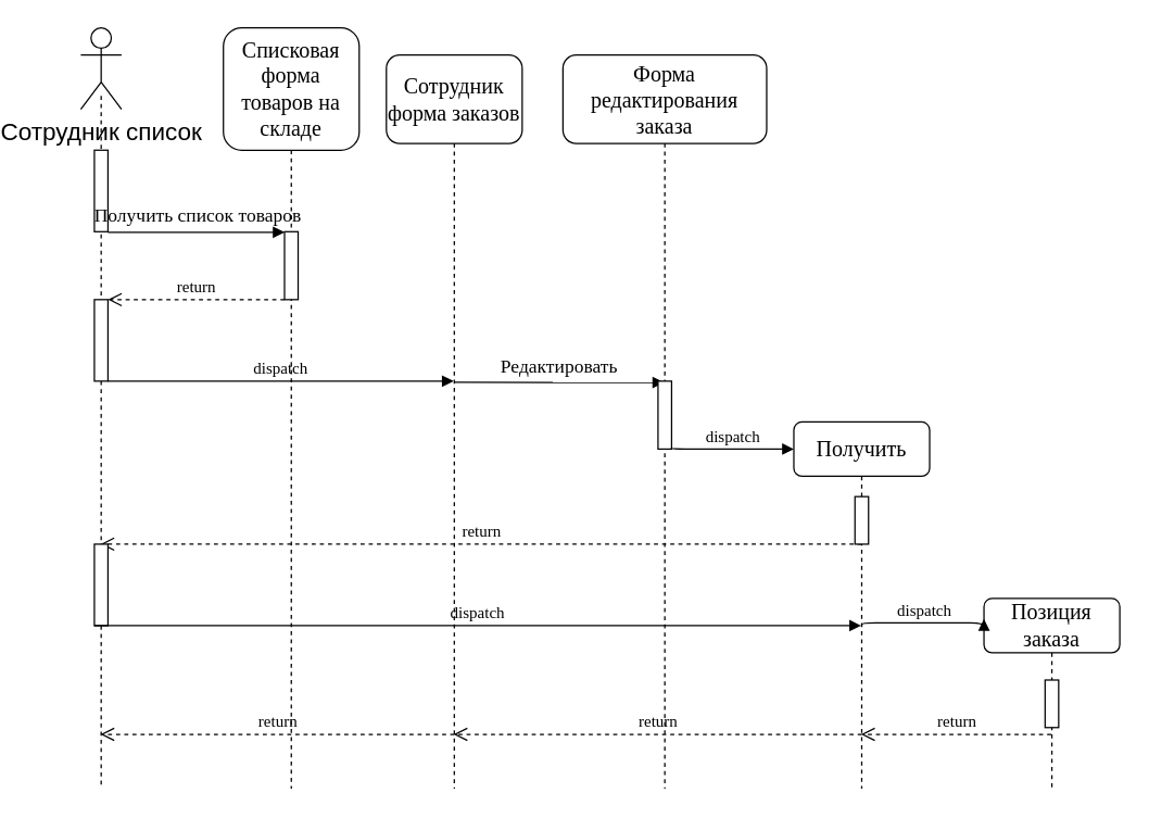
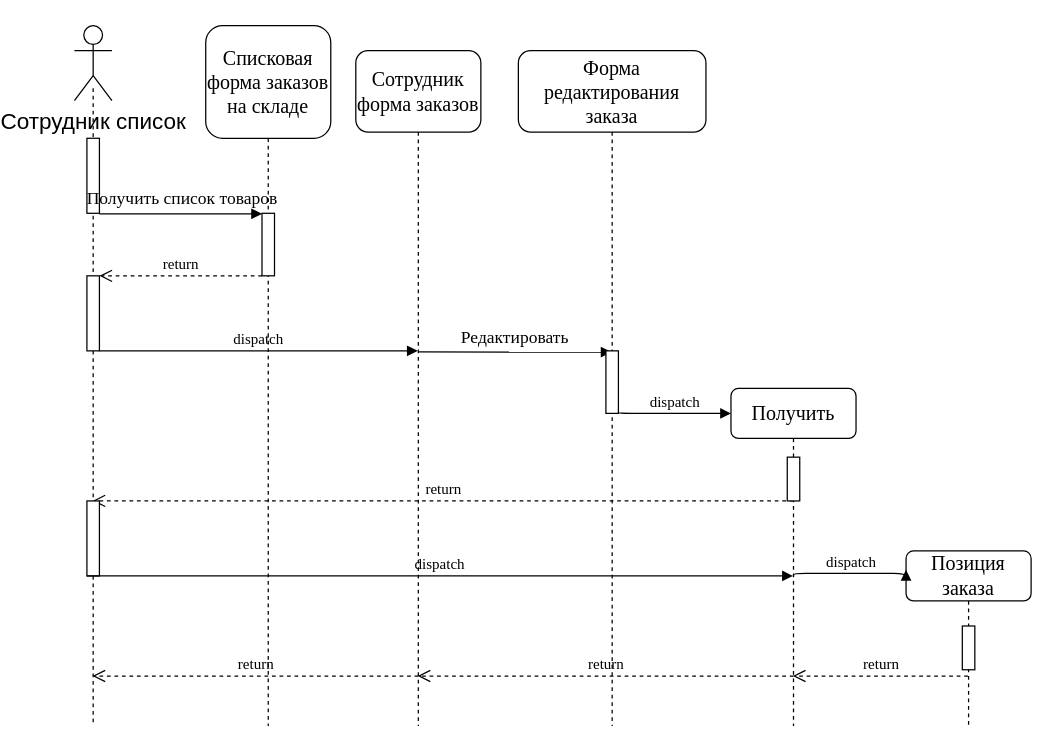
  <mxCell id="0" />
  <mxCell id="1" parent="0" />
- <mxCell id="2" value="&lt;font style=&quot;font-size: 16px;&quot;&gt;Списковая форма товаров на складе&lt;/font&gt;" style="shape=umlLifeline;perimeter=lifelinePerimeter;whiteSpace=wrap;html=1;container=1;collapsible=0;recursiveResize=0;outlineConnect=0;rounded=1;shadow=0;comic=0;labelBackgroundColor=none;strokeWidth=1;fontFamily=Verdana;fontSize=12;align=center;size=90;" parent="1" vertex="1"><mxGeometry x="160" y="20" width="100" height="560" as="geometry" /></mxCell>
+ <mxCell id="2" value="&lt;font style=&quot;font-size: 16px;&quot;&gt;Списковая форма заказов на складе&lt;/font&gt;" style="shape=umlLifeline;perimeter=lifelinePerimeter;whiteSpace=wrap;html=1;container=1;collapsible=0;recursiveResize=0;outlineConnect=0;rounded=1;shadow=0;comic=0;labelBackgroundColor=none;strokeWidth=1;fontFamily=Verdana;fontSize=12;align=center;size=90;" parent="1" vertex="1"><mxGeometry x="160" y="20" width="100" height="560" as="geometry" /></mxCell>
  <mxCell id="3" value="" style="html=1;points=[];perimeter=orthogonalPerimeter;rounded=0;shadow=0;comic=0;labelBackgroundColor=none;strokeWidth=1;fontFamily=Verdana;fontSize=12;align=center;" parent="2" vertex="1"><mxGeometry x="45" y="150" width="10" height="50" as="geometry" /></mxCell>
  <mxCell id="4" value="return" style="html=1;verticalAlign=bottom;endArrow=open;dashed=1;endSize=8;labelBackgroundColor=none;fontFamily=Verdana;fontSize=12;edgeStyle=elbowEdgeStyle;elbow=vertical;" edge="1" parent="2" target="14"><mxGeometry relative="1" as="geometry"><mxPoint x="40" y="520" as="targetPoint" /><Array as="points"><mxPoint x="115" y="520" /><mxPoint x="145" y="520" /></Array><mxPoint x="170" y="520" as="sourcePoint" /></mxGeometry></mxCell>
  <mxCell id="5" value="&lt;font style=&quot;font-size: 16px;&quot;&gt;Сотрудник форма заказов&lt;/font&gt;" style="shape=umlLifeline;perimeter=lifelinePerimeter;whiteSpace=wrap;html=1;container=1;collapsible=0;recursiveResize=0;outlineConnect=0;rounded=1;shadow=0;comic=0;labelBackgroundColor=none;strokeWidth=1;fontFamily=Verdana;fontSize=12;align=center;size=65;" parent="1" vertex="1"><mxGeometry x="280" y="40" width="100" height="540" as="geometry" /></mxCell>
  <mxCell id="6" value="&lt;font style=&quot;font-size: 16px;&quot;&gt;Форма редактирования заказа&lt;/font&gt;" style="shape=umlLifeline;perimeter=lifelinePerimeter;whiteSpace=wrap;html=1;container=1;collapsible=0;recursiveResize=0;outlineConnect=0;rounded=1;shadow=0;comic=0;labelBackgroundColor=none;strokeWidth=1;fontFamily=Verdana;fontSize=12;align=center;size=65;" parent="1" vertex="1"><mxGeometry x="410" y="40" width="150" height="540" as="geometry" /></mxCell>
  <mxCell id="7" value="&lt;font style=&quot;font-size: 14px;&quot;&gt;Редактировать&lt;/font&gt;" style="html=1;verticalAlign=bottom;endArrow=block;labelBackgroundColor=none;fontFamily=Verdana;fontSize=12;edgeStyle=elbowEdgeStyle;elbow=vertical;" edge="1" parent="6" target="6"><mxGeometry relative="1" as="geometry"><mxPoint x="-80" y="240.86" as="sourcePoint" /><mxPoint x="70" y="240.43" as="targetPoint" /></mxGeometry></mxCell>
  <mxCell id="8" value="" style="html=1;points=[];perimeter=orthogonalPerimeter;rounded=0;shadow=0;comic=0;labelBackgroundColor=none;strokeWidth=1;fontFamily=Verdana;fontSize=12;align=center;" vertex="1" parent="6"><mxGeometry x="70" y="240" width="10" height="50" as="geometry" /></mxCell>
  <mxCell id="9" value="dispatch" style="html=1;verticalAlign=bottom;endArrow=block;labelBackgroundColor=none;fontFamily=Verdana;fontSize=12;edgeStyle=elbowEdgeStyle;elbow=vertical;" edge="1" parent="6"><mxGeometry relative="1" as="geometry"><mxPoint x="80" y="289" as="sourcePoint" /><mxPoint x="170" y="290" as="targetPoint" /></mxGeometry></mxCell>
  <mxCell id="10" value="return" style="html=1;verticalAlign=bottom;endArrow=open;dashed=1;endSize=8;labelBackgroundColor=none;fontFamily=Verdana;fontSize=12;edgeStyle=elbowEdgeStyle;elbow=vertical;" edge="1" parent="6" target="14"><mxGeometry relative="1" as="geometry"><mxPoint x="90" y="360" as="targetPoint" /><Array as="points"><mxPoint x="165" y="360" /><mxPoint x="195" y="360" /></Array><mxPoint x="220" y="360" as="sourcePoint" /></mxGeometry></mxCell>
  <mxCell id="11" value="return" style="html=1;verticalAlign=bottom;endArrow=open;dashed=1;endSize=8;labelBackgroundColor=none;fontFamily=Verdana;fontSize=12;edgeStyle=elbowEdgeStyle;elbow=vertical;" edge="1" parent="6" target="5"><mxGeometry relative="1" as="geometry"><mxPoint x="90" y="500" as="targetPoint" /><Array as="points"><mxPoint x="165" y="500" /><mxPoint x="195" y="500" /></Array><mxPoint x="220" y="500" as="sourcePoint" /></mxGeometry></mxCell>
  <mxCell id="12" value="&lt;font style=&quot;font-size: 16px;&quot;&gt;Получить&lt;/font&gt;" style="shape=umlLifeline;perimeter=lifelinePerimeter;whiteSpace=wrap;html=1;container=1;collapsible=0;recursiveResize=0;outlineConnect=0;rounded=1;shadow=0;comic=0;labelBackgroundColor=none;strokeWidth=1;fontFamily=Verdana;fontSize=12;align=center;" parent="1" vertex="1"><mxGeometry x="580" y="310" width="100" height="270" as="geometry" /></mxCell>
  <mxCell id="13" value="" style="html=1;points=[];perimeter=orthogonalPerimeter;rounded=0;shadow=0;comic=0;labelBackgroundColor=none;strokeWidth=1;fontFamily=Verdana;fontSize=12;align=center;" vertex="1" parent="12"><mxGeometry x="45" y="55" width="10" height="35" as="geometry" /></mxCell>
  <mxCell id="14" value="" style="shape=umlLifeline;perimeter=lifelinePerimeter;whiteSpace=wrap;html=1;container=1;collapsible=0;recursiveResize=0;outlineConnect=0;rounded=1;shadow=0;comic=0;labelBackgroundColor=none;strokeWidth=1;fontFamily=Verdana;fontSize=12;align=center;size=0;" parent="1" vertex="1"><mxGeometry x="20" y="70" width="100" height="510" as="geometry" /></mxCell>
  <mxCell id="15" value="" style="html=1;points=[];perimeter=orthogonalPerimeter;rounded=0;shadow=0;comic=0;labelBackgroundColor=none;strokeWidth=1;fontFamily=Verdana;fontSize=12;align=center;" parent="14" vertex="1"><mxGeometry x="45" y="40" width="10" height="60" as="geometry" /></mxCell>
  <mxCell id="16" value="" style="html=1;points=[];perimeter=orthogonalPerimeter;rounded=0;shadow=0;comic=0;labelBackgroundColor=none;strokeWidth=1;fontFamily=Verdana;fontSize=12;align=center;" vertex="1" parent="14"><mxGeometry x="45" y="150" width="10" height="60" as="geometry" /></mxCell>
  <mxCell id="17" value="&lt;font style=&quot;font-size: 14px;&quot;&gt;Получить список товаров&lt;/font&gt;" style="html=1;verticalAlign=bottom;endArrow=block;entryX=0;entryY=0;labelBackgroundColor=none;fontFamily=Verdana;fontSize=12;edgeStyle=elbowEdgeStyle;elbow=horizontal;" edge="1" parent="14"><mxGeometry x="0.011" relative="1" as="geometry"><mxPoint x="55" y="100.43" as="sourcePoint" /><mxPoint x="185" y="100.43" as="targetPoint" /><mxPoint as="offset" /></mxGeometry></mxCell>
  <mxCell id="18" value="" style="html=1;points=[];perimeter=orthogonalPerimeter;rounded=0;shadow=0;comic=0;labelBackgroundColor=none;strokeWidth=1;fontFamily=Verdana;fontSize=12;align=center;" vertex="1" parent="14"><mxGeometry x="45" y="330" width="10" height="60" as="geometry" /></mxCell>
  <mxCell id="19" value="dispatch" style="html=1;verticalAlign=bottom;endArrow=block;labelBackgroundColor=none;fontFamily=Verdana;fontSize=12;edgeStyle=elbowEdgeStyle;elbow=vertical;" edge="1" parent="14" target="12"><mxGeometry relative="1" as="geometry"><mxPoint x="45" y="390" as="sourcePoint" /><mxPoint x="175" y="390" as="targetPoint" /></mxGeometry></mxCell>
  <mxCell id="20" value="&lt;font style=&quot;font-size: 18px;&quot;&gt;Сотрудник список&lt;/font&gt;" style="shape=umlActor;verticalLabelPosition=bottom;verticalAlign=top;html=1;outlineConnect=0;" vertex="1" parent="1"><mxGeometry x="55" y="20" width="30" height="60" as="geometry" /></mxCell>
  <mxCell id="21" value="return" style="html=1;verticalAlign=bottom;endArrow=open;dashed=1;endSize=8;labelBackgroundColor=none;fontFamily=Verdana;fontSize=12;edgeStyle=elbowEdgeStyle;elbow=vertical;" edge="1" parent="1"><mxGeometry relative="1" as="geometry"><mxPoint x="75" y="220" as="targetPoint" /><Array as="points"><mxPoint x="150" y="220" /><mxPoint x="180" y="220" /></Array><mxPoint x="205" y="220" as="sourcePoint" /></mxGeometry></mxCell>
  <mxCell id="22" value="dispatch" style="html=1;verticalAlign=bottom;endArrow=block;labelBackgroundColor=none;fontFamily=Verdana;fontSize=12;edgeStyle=elbowEdgeStyle;elbow=vertical;" edge="1" parent="1" target="5"><mxGeometry relative="1" as="geometry"><mxPoint x="75" y="280" as="sourcePoint" /><mxPoint x="205" y="280" as="targetPoint" /></mxGeometry></mxCell>
  <mxCell id="23" value="&lt;font style=&quot;font-size: 16px;&quot;&gt;Позиция заказа&lt;/font&gt;" style="shape=umlLifeline;perimeter=lifelinePerimeter;whiteSpace=wrap;html=1;container=1;collapsible=0;recursiveResize=0;outlineConnect=0;rounded=1;shadow=0;comic=0;labelBackgroundColor=none;strokeWidth=1;fontFamily=Verdana;fontSize=12;align=center;" parent="1" vertex="1"><mxGeometry x="720" y="440" width="100" height="140" as="geometry" /></mxCell>
  <mxCell id="24" value="" style="html=1;points=[];perimeter=orthogonalPerimeter;rounded=0;shadow=0;comic=0;labelBackgroundColor=none;strokeWidth=1;fontFamily=Verdana;fontSize=12;align=center;" parent="23" vertex="1"><mxGeometry x="45" y="60" width="10" height="35" as="geometry" /></mxCell>
  <mxCell id="25" value="dispatch" style="html=1;verticalAlign=bottom;endArrow=block;labelBackgroundColor=none;fontFamily=Verdana;fontSize=12;edgeStyle=elbowEdgeStyle;elbow=vertical;entryX=0;entryY=0.108;entryDx=0;entryDy=0;entryPerimeter=0;" edge="1" parent="1" target="23"><mxGeometry relative="1" as="geometry"><mxPoint x="630" y="460.43" as="sourcePoint" /><mxPoint x="700" y="460.43" as="targetPoint" /></mxGeometry></mxCell>
  <mxCell id="26" value="return" style="html=1;verticalAlign=bottom;endArrow=open;dashed=1;endSize=8;labelBackgroundColor=none;fontFamily=Verdana;fontSize=12;edgeStyle=elbowEdgeStyle;elbow=vertical;" edge="1" parent="1" source="23" target="12"><mxGeometry relative="1" as="geometry"><mxPoint x="635" y="540" as="targetPoint" /><Array as="points"><mxPoint x="710" y="540" /><mxPoint x="740" y="540" /></Array><mxPoint x="765" y="540" as="sourcePoint" /></mxGeometry></mxCell>
